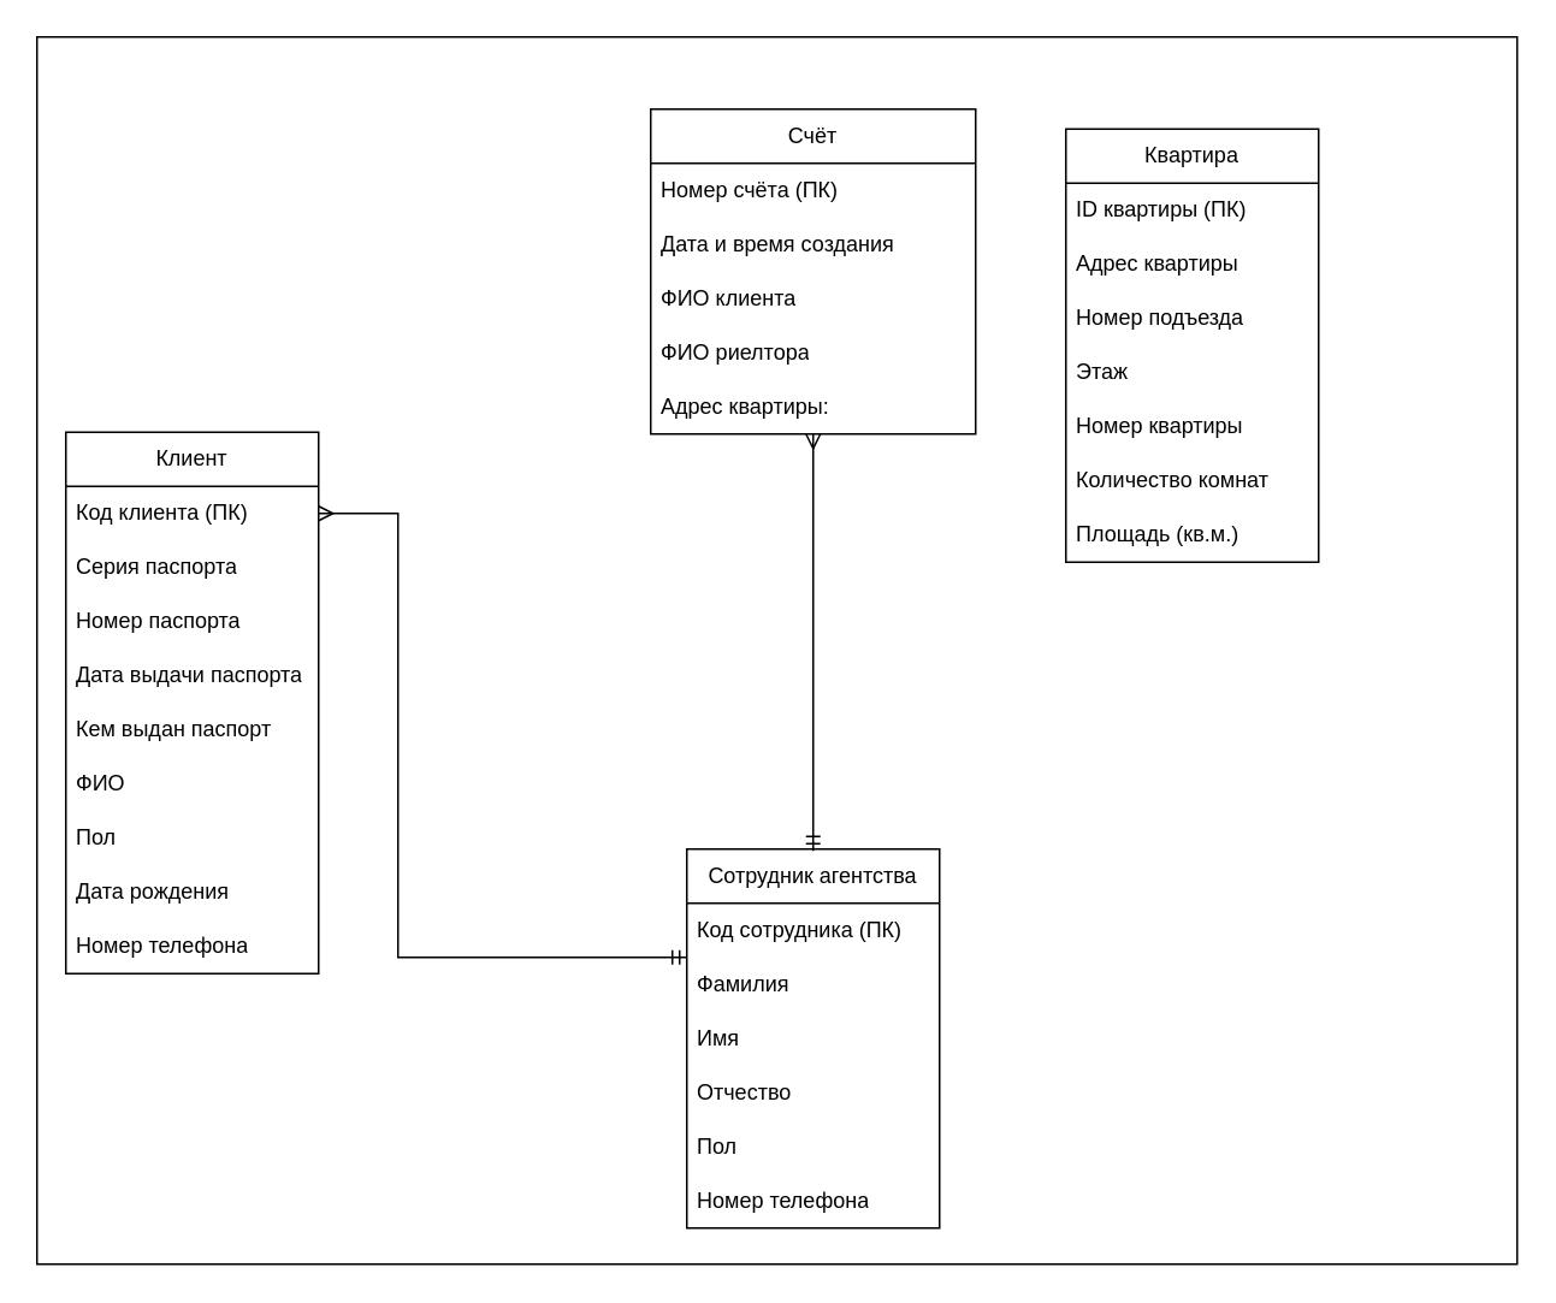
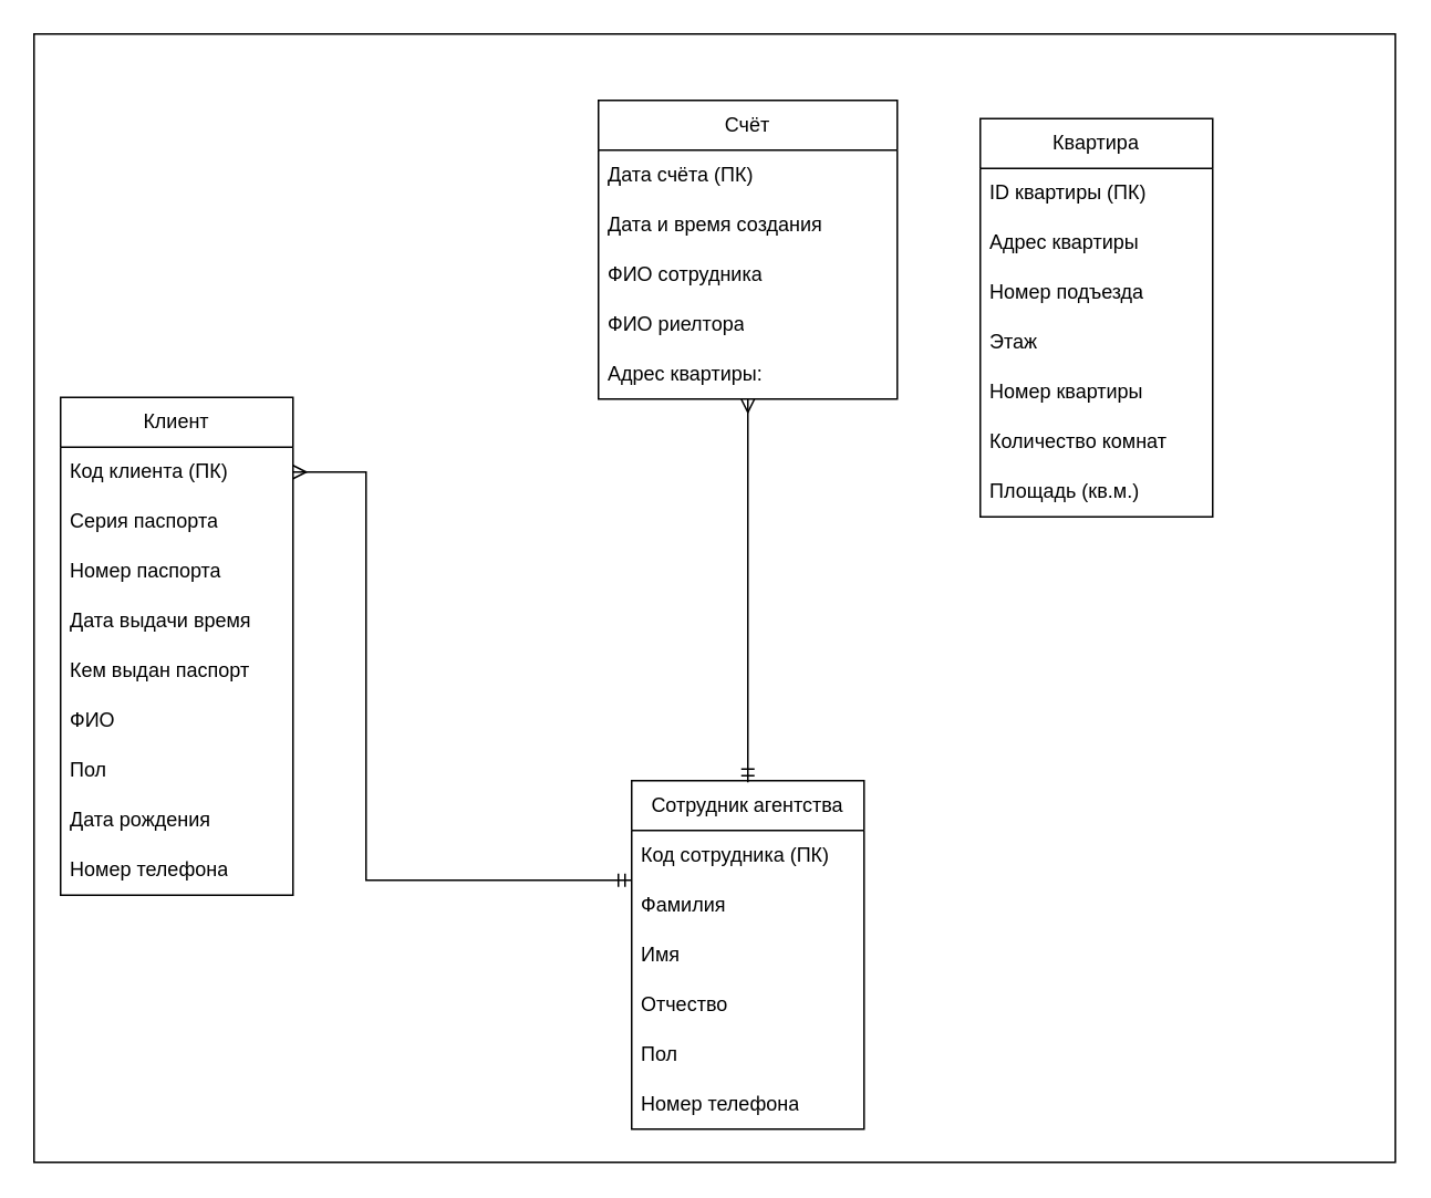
  <mxCell id="0" />
  <mxCell id="1" parent="0" />
  <mxCell id="2" value="" style="rounded=0;whiteSpace=wrap;html=1;" parent="1" vertex="1"><mxGeometry width="820" height="680" as="geometry" x="20" y="20" /></mxCell>
  <mxCell id="3" value="Клиент" style="swimlane;fontStyle=0;childLayout=stackLayout;horizontal=1;startSize=30;horizontalStack=0;resizeParent=1;resizeParentMax=0;resizeLast=0;collapsible=1;marginBottom=0;whiteSpace=wrap;html=1;" parent="1" vertex="1"><mxGeometry x="36" y="239" width="140" height="300" as="geometry"><mxRectangle x="40" y="90" width="80" height="30" as="alternateBounds" /></mxGeometry></mxCell>
  <mxCell id="4" value="Код клиента (ПК)" style="text;strokeColor=none;fillColor=none;align=left;verticalAlign=middle;spacingLeft=4;spacingRight=4;overflow=hidden;points=[[0,0.5],[1,0.5]];portConstraint=eastwest;rotatable=0;whiteSpace=wrap;html=1;" parent="3" vertex="1"><mxGeometry y="30" width="140" height="30" as="geometry" /></mxCell>
  <mxCell id="5" value="Серия паспорта" style="text;strokeColor=none;fillColor=none;align=left;verticalAlign=middle;spacingLeft=4;spacingRight=4;overflow=hidden;points=[[0,0.5],[1,0.5]];portConstraint=eastwest;rotatable=0;whiteSpace=wrap;html=1;" parent="3" vertex="1"><mxGeometry y="60" width="140" height="30" as="geometry" /></mxCell>
  <mxCell id="6" value="Номер паспорта" style="text;strokeColor=none;fillColor=none;align=left;verticalAlign=middle;spacingLeft=4;spacingRight=4;overflow=hidden;points=[[0,0.5],[1,0.5]];portConstraint=eastwest;rotatable=0;whiteSpace=wrap;html=1;" parent="3" vertex="1"><mxGeometry y="90" width="140" height="30" as="geometry" /></mxCell>
- <mxCell id="7" value="Дата выдачи паспорта" style="text;strokeColor=none;fillColor=none;align=left;verticalAlign=middle;spacingLeft=4;spacingRight=4;overflow=hidden;points=[[0,0.5],[1,0.5]];portConstraint=eastwest;rotatable=0;whiteSpace=wrap;html=1;" parent="3" vertex="1"><mxGeometry y="120" width="140" height="30" as="geometry" /></mxCell>
+ <mxCell id="7" value="Дата выдачи время" style="text;strokeColor=none;fillColor=none;align=left;verticalAlign=middle;spacingLeft=4;spacingRight=4;overflow=hidden;points=[[0,0.5],[1,0.5]];portConstraint=eastwest;rotatable=0;whiteSpace=wrap;html=1;" parent="3" vertex="1"><mxGeometry y="120" width="140" height="30" as="geometry" /></mxCell>
  <mxCell id="8" value="Кем выдан паспорт" style="text;strokeColor=none;fillColor=none;align=left;verticalAlign=middle;spacingLeft=4;spacingRight=4;overflow=hidden;points=[[0,0.5],[1,0.5]];portConstraint=eastwest;rotatable=0;whiteSpace=wrap;html=1;" parent="3" vertex="1"><mxGeometry y="150" width="140" height="30" as="geometry" /></mxCell>
  <mxCell id="9" value="ФИО" style="text;strokeColor=none;fillColor=none;align=left;verticalAlign=middle;spacingLeft=4;spacingRight=4;overflow=hidden;points=[[0,0.5],[1,0.5]];portConstraint=eastwest;rotatable=0;whiteSpace=wrap;html=1;" parent="3" vertex="1"><mxGeometry y="180" width="140" height="30" as="geometry" /></mxCell>
  <mxCell id="10" value="Пол" style="text;strokeColor=none;fillColor=none;align=left;verticalAlign=middle;spacingLeft=4;spacingRight=4;overflow=hidden;points=[[0,0.5],[1,0.5]];portConstraint=eastwest;rotatable=0;whiteSpace=wrap;html=1;" parent="3" vertex="1"><mxGeometry y="210" width="140" height="30" as="geometry" /></mxCell>
  <mxCell id="11" value="Дата рождения" style="text;strokeColor=none;fillColor=none;align=left;verticalAlign=middle;spacingLeft=4;spacingRight=4;overflow=hidden;points=[[0,0.5],[1,0.5]];portConstraint=eastwest;rotatable=0;whiteSpace=wrap;html=1;" parent="3" vertex="1"><mxGeometry y="240" width="140" height="30" as="geometry" /></mxCell>
  <mxCell id="12" value="Номер телефона" style="text;strokeColor=none;fillColor=none;align=left;verticalAlign=middle;spacingLeft=4;spacingRight=4;overflow=hidden;points=[[0,0.5],[1,0.5]];portConstraint=eastwest;rotatable=0;whiteSpace=wrap;html=1;" parent="3" vertex="1"><mxGeometry y="270" width="140" height="30" as="geometry" /></mxCell>
  <mxCell id="13" value="Счёт" style="swimlane;fontStyle=0;childLayout=stackLayout;horizontal=1;startSize=30;horizontalStack=0;resizeParent=1;resizeParentMax=0;resizeLast=0;collapsible=1;marginBottom=0;whiteSpace=wrap;html=1;" parent="1" vertex="1"><mxGeometry x="360" y="60" width="180" height="180" as="geometry"><mxRectangle x="40" y="90" width="80" height="30" as="alternateBounds" /></mxGeometry></mxCell>
- <mxCell id="14" value="Номер счёта (ПК)" style="text;strokeColor=none;fillColor=none;align=left;verticalAlign=middle;spacingLeft=4;spacingRight=4;overflow=hidden;points=[[0,0.5],[1,0.5]];portConstraint=eastwest;rotatable=0;whiteSpace=wrap;html=1;" parent="13" vertex="1"><mxGeometry y="30" width="180" height="30" as="geometry" /></mxCell>
+ <mxCell id="14" value="Дата счёта (ПК)" style="text;strokeColor=none;fillColor=none;align=left;verticalAlign=middle;spacingLeft=4;spacingRight=4;overflow=hidden;points=[[0,0.5],[1,0.5]];portConstraint=eastwest;rotatable=0;whiteSpace=wrap;html=1;" parent="13" vertex="1"><mxGeometry y="30" width="180" height="30" as="geometry" /></mxCell>
  <mxCell id="15" value="Дата и время создания" style="text;strokeColor=none;fillColor=none;align=left;verticalAlign=middle;spacingLeft=4;spacingRight=4;overflow=hidden;points=[[0,0.5],[1,0.5]];portConstraint=eastwest;rotatable=0;whiteSpace=wrap;html=1;" parent="13" vertex="1"><mxGeometry y="60" width="180" height="30" as="geometry" /></mxCell>
- <mxCell id="16" value="ФИО клиента" style="text;strokeColor=none;fillColor=none;align=left;verticalAlign=middle;spacingLeft=4;spacingRight=4;overflow=hidden;points=[[0,0.5],[1,0.5]];portConstraint=eastwest;rotatable=0;whiteSpace=wrap;html=1;" parent="13" vertex="1"><mxGeometry y="90" width="180" height="30" as="geometry" /></mxCell>
+ <mxCell id="16" value="ФИО сотрудника" style="text;strokeColor=none;fillColor=none;align=left;verticalAlign=middle;spacingLeft=4;spacingRight=4;overflow=hidden;points=[[0,0.5],[1,0.5]];portConstraint=eastwest;rotatable=0;whiteSpace=wrap;html=1;" parent="13" vertex="1"><mxGeometry y="90" width="180" height="30" as="geometry" /></mxCell>
  <mxCell id="17" value="ФИО риелтора" style="text;strokeColor=none;fillColor=none;align=left;verticalAlign=middle;spacingLeft=4;spacingRight=4;overflow=hidden;points=[[0,0.5],[1,0.5]];portConstraint=eastwest;rotatable=0;whiteSpace=wrap;html=1;" parent="13" vertex="1"><mxGeometry y="120" width="180" height="30" as="geometry" /></mxCell>
  <mxCell id="18" value="Адрес квартиры:" style="text;strokeColor=none;fillColor=none;align=left;verticalAlign=middle;spacingLeft=4;spacingRight=4;overflow=hidden;points=[[0,0.5],[1,0.5]];portConstraint=eastwest;rotatable=0;whiteSpace=wrap;html=1;" parent="13" vertex="1"><mxGeometry y="150" width="180" height="30" as="geometry" /></mxCell>
  <mxCell id="19" value="Квартира" style="swimlane;fontStyle=0;childLayout=stackLayout;horizontal=1;startSize=30;horizontalStack=0;resizeParent=1;resizeParentMax=0;resizeLast=0;collapsible=1;marginBottom=0;whiteSpace=wrap;html=1;" parent="1" vertex="1"><mxGeometry x="590" y="71" width="140" height="240" as="geometry"><mxRectangle x="40" y="90" width="80" height="30" as="alternateBounds" /></mxGeometry></mxCell>
  <mxCell id="20" value="ID квартиры (ПК)" style="text;strokeColor=none;fillColor=none;align=left;verticalAlign=middle;spacingLeft=4;spacingRight=4;overflow=hidden;points=[[0,0.5],[1,0.5]];portConstraint=eastwest;rotatable=0;whiteSpace=wrap;html=1;" parent="19" vertex="1"><mxGeometry y="30" width="140" height="30" as="geometry" /></mxCell>
  <mxCell id="21" value="Адрес квартиры" style="text;strokeColor=none;fillColor=none;align=left;verticalAlign=middle;spacingLeft=4;spacingRight=4;overflow=hidden;points=[[0,0.5],[1,0.5]];portConstraint=eastwest;rotatable=0;whiteSpace=wrap;html=1;" parent="19" vertex="1"><mxGeometry y="60" width="140" height="30" as="geometry" /></mxCell>
  <mxCell id="22" value="Номер подъезда" style="text;strokeColor=none;fillColor=none;align=left;verticalAlign=middle;spacingLeft=4;spacingRight=4;overflow=hidden;points=[[0,0.5],[1,0.5]];portConstraint=eastwest;rotatable=0;whiteSpace=wrap;html=1;" parent="19" vertex="1"><mxGeometry y="90" width="140" height="30" as="geometry" /></mxCell>
  <mxCell id="23" value="Этаж" style="text;strokeColor=none;fillColor=none;align=left;verticalAlign=middle;spacingLeft=4;spacingRight=4;overflow=hidden;points=[[0,0.5],[1,0.5]];portConstraint=eastwest;rotatable=0;whiteSpace=wrap;html=1;" parent="19" vertex="1"><mxGeometry y="120" width="140" height="30" as="geometry" /></mxCell>
  <mxCell id="24" value="Номер квартиры" style="text;strokeColor=none;fillColor=none;align=left;verticalAlign=middle;spacingLeft=4;spacingRight=4;overflow=hidden;points=[[0,0.5],[1,0.5]];portConstraint=eastwest;rotatable=0;whiteSpace=wrap;html=1;" vertex="1" parent="19"><mxGeometry y="150" width="140" height="30" as="geometry" /></mxCell>
  <mxCell id="25" value="Количество комнат" style="text;strokeColor=none;fillColor=none;align=left;verticalAlign=middle;spacingLeft=4;spacingRight=4;overflow=hidden;points=[[0,0.5],[1,0.5]];portConstraint=eastwest;rotatable=0;whiteSpace=wrap;html=1;" vertex="1" parent="19"><mxGeometry y="180" width="140" height="30" as="geometry" /></mxCell>
  <mxCell id="26" value="Площадь (кв.м.)" style="text;strokeColor=none;fillColor=none;align=left;verticalAlign=middle;spacingLeft=4;spacingRight=4;overflow=hidden;points=[[0,0.5],[1,0.5]];portConstraint=eastwest;rotatable=0;whiteSpace=wrap;html=1;" vertex="1" parent="19"><mxGeometry y="210" width="140" height="30" as="geometry" /></mxCell>
  <mxCell id="27" value="Сотрудник агентства" style="swimlane;fontStyle=0;childLayout=stackLayout;horizontal=1;startSize=30;horizontalStack=0;resizeParent=1;resizeParentMax=0;resizeLast=0;collapsible=1;marginBottom=0;whiteSpace=wrap;html=1;" parent="1" vertex="1"><mxGeometry x="380" y="470" width="140" height="210" as="geometry"><mxRectangle x="40" y="90" width="80" height="30" as="alternateBounds" /></mxGeometry></mxCell>
  <mxCell id="28" value="Код сотрудника (ПК)" style="text;strokeColor=none;fillColor=none;align=left;verticalAlign=middle;spacingLeft=4;spacingRight=4;overflow=hidden;points=[[0,0.5],[1,0.5]];portConstraint=eastwest;rotatable=0;whiteSpace=wrap;html=1;" parent="27" vertex="1"><mxGeometry y="30" width="140" height="30" as="geometry" /></mxCell>
  <mxCell id="29" value="Фамилия" style="text;strokeColor=none;fillColor=none;align=left;verticalAlign=middle;spacingLeft=4;spacingRight=4;overflow=hidden;points=[[0,0.5],[1,0.5]];portConstraint=eastwest;rotatable=0;whiteSpace=wrap;html=1;" parent="27" vertex="1"><mxGeometry y="60" width="140" height="30" as="geometry" /></mxCell>
  <mxCell id="30" value="Имя" style="text;strokeColor=none;fillColor=none;align=left;verticalAlign=middle;spacingLeft=4;spacingRight=4;overflow=hidden;points=[[0,0.5],[1,0.5]];portConstraint=eastwest;rotatable=0;whiteSpace=wrap;html=1;" parent="27" vertex="1"><mxGeometry y="90" width="140" height="30" as="geometry" /></mxCell>
  <mxCell id="31" value="Отчество" style="text;strokeColor=none;fillColor=none;align=left;verticalAlign=middle;spacingLeft=4;spacingRight=4;overflow=hidden;points=[[0,0.5],[1,0.5]];portConstraint=eastwest;rotatable=0;whiteSpace=wrap;html=1;" parent="27" vertex="1"><mxGeometry y="120" width="140" height="30" as="geometry" /></mxCell>
  <mxCell id="32" value="Пол" style="text;strokeColor=none;fillColor=none;align=left;verticalAlign=middle;spacingLeft=4;spacingRight=4;overflow=hidden;points=[[0,0.5],[1,0.5]];portConstraint=eastwest;rotatable=0;whiteSpace=wrap;html=1;" parent="27" vertex="1"><mxGeometry y="150" width="140" height="30" as="geometry" /></mxCell>
  <mxCell id="33" value="Номер телефона" style="text;strokeColor=none;fillColor=none;align=left;verticalAlign=middle;spacingLeft=4;spacingRight=4;overflow=hidden;points=[[0,0.5],[1,0.5]];portConstraint=eastwest;rotatable=0;whiteSpace=wrap;html=1;" parent="27" vertex="1"><mxGeometry y="180" width="140" height="30" as="geometry" /></mxCell>
  <mxCell id="34" style="edgeStyle=orthogonalEdgeStyle;rounded=0;orthogonalLoop=1;jettySize=auto;html=1;entryX=1;entryY=0.5;entryDx=0;entryDy=0;startArrow=ERmandOne;startFill=0;endArrow=ERmany;endFill=0;" parent="1" target="4" edge="1"><mxGeometry relative="1" as="geometry"><mxPoint x="380" y="530" as="sourcePoint" /><mxPoint x="379.5" y="562" as="targetPoint" /><Array as="points"><mxPoint x="220" y="530" /><mxPoint x="220" y="284" /></Array></mxGeometry></mxCell>
  <mxCell id="35" style="edgeStyle=orthogonalEdgeStyle;rounded=0;orthogonalLoop=1;jettySize=auto;html=1;exitX=0.5;exitY=0;exitDx=0;exitDy=0;startArrow=ERmandOne;startFill=0;endArrow=ERmany;endFill=0;entryX=0.5;entryY=1;entryDx=0;entryDy=0;" parent="1" target="13" edge="1"><mxGeometry relative="1" as="geometry"><mxPoint x="430" y="270" as="targetPoint" /><Array as="points"><mxPoint x="450" y="471" /><mxPoint x="450" y="240" /></Array><mxPoint x="450" y="471" as="sourcePoint" /></mxGeometry></mxCell>
